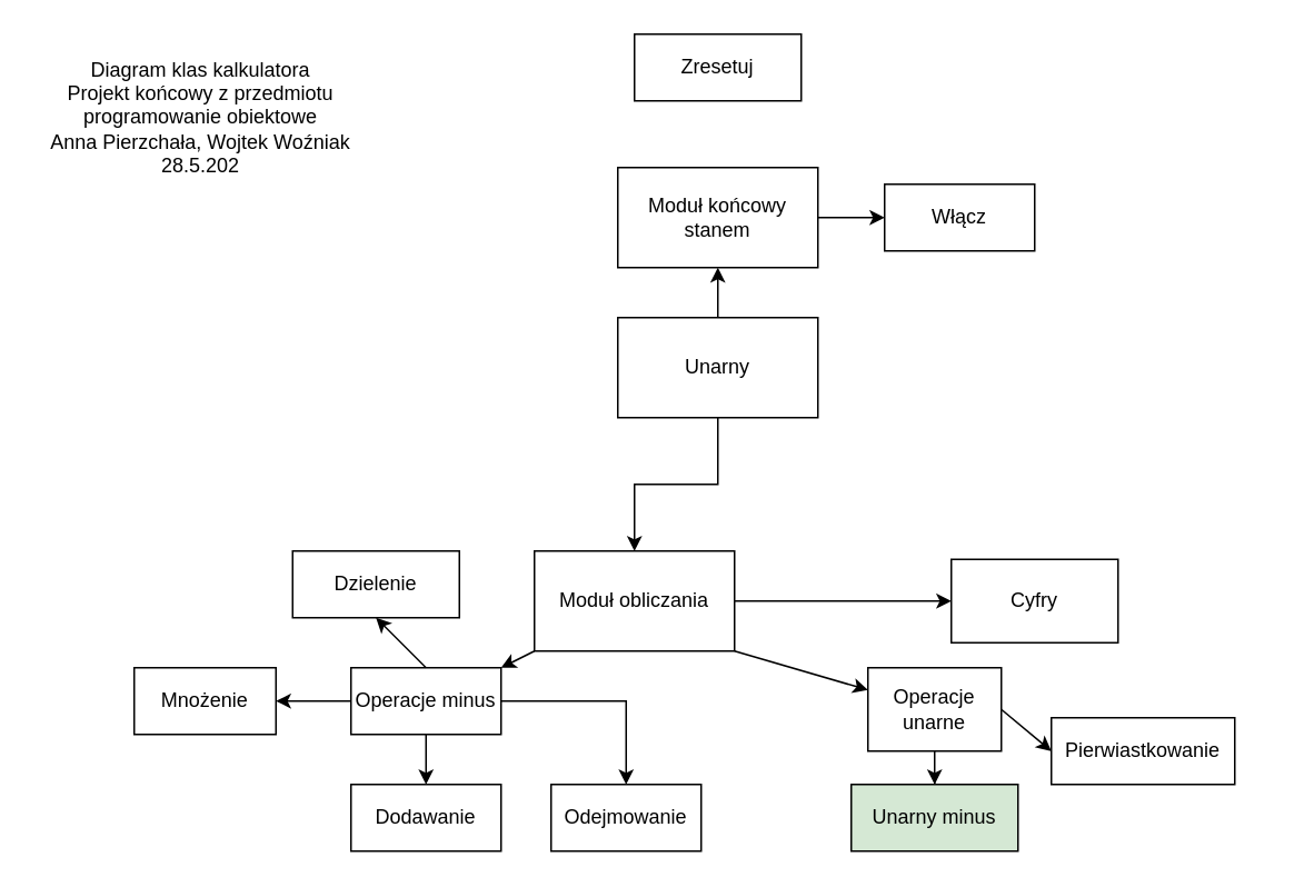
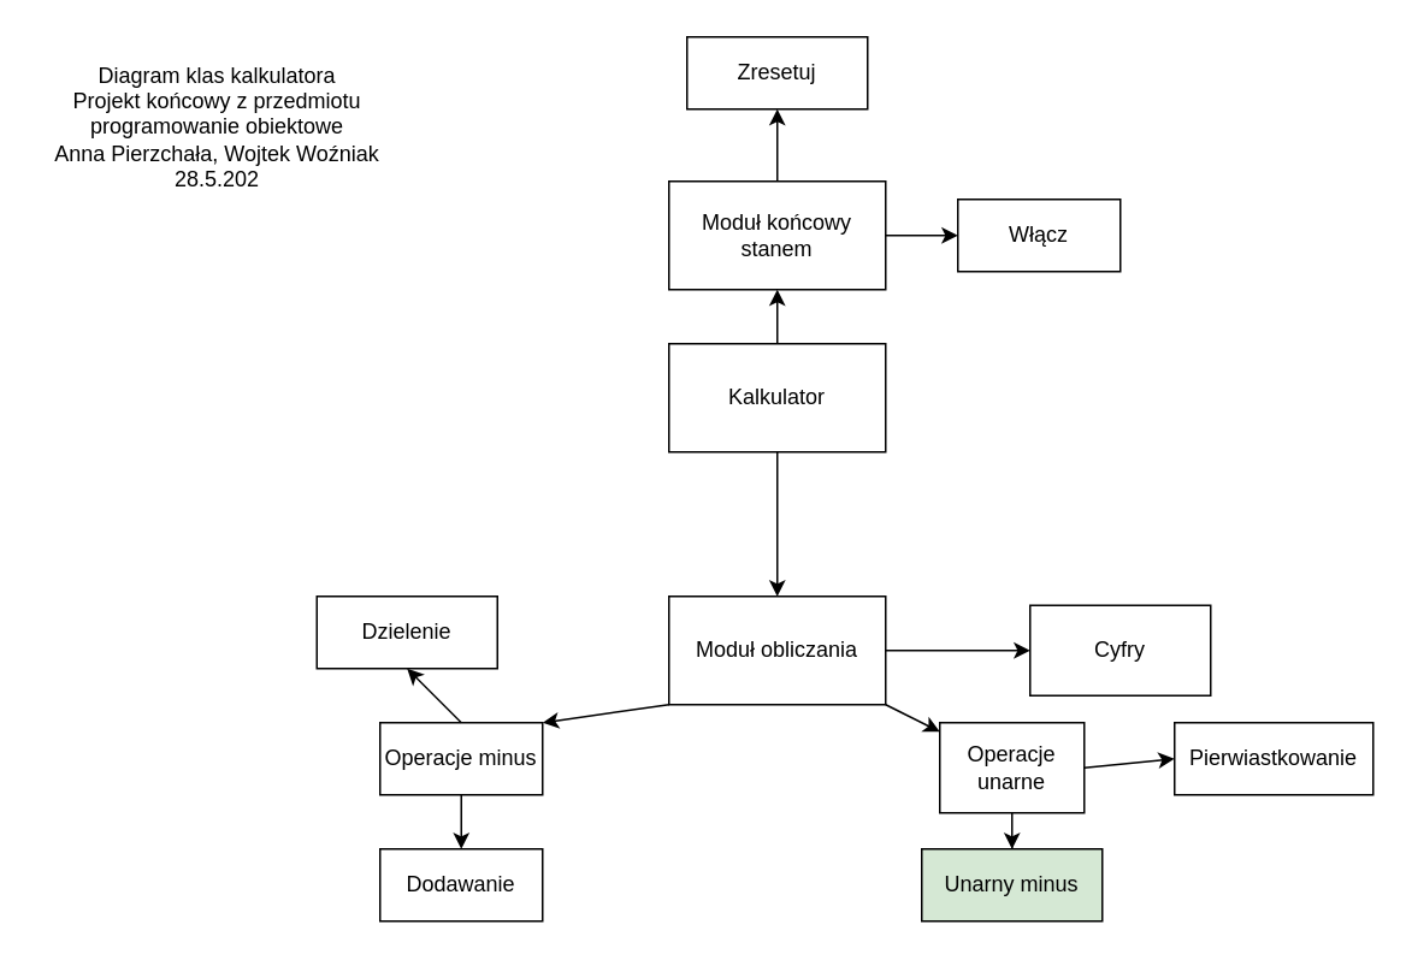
  <mxCell id="0" />
  <mxCell id="1" parent="0" />
  <mxCell id="2" value="" style="edgeStyle=orthogonalEdgeStyle;rounded=0;orthogonalLoop=1;jettySize=auto;html=1;" parent="1" source="3" target="4" edge="1"><mxGeometry relative="1" as="geometry" /></mxCell>
- <mxCell id="3" value="Unarny" style="rounded=0;whiteSpace=wrap;html=1;" parent="1" vertex="1"><mxGeometry x="370" y="190" width="120" height="60" as="geometry" /></mxCell>
- <mxCell id="4" value="Moduł obliczania" style="rounded=0;whiteSpace=wrap;html=1;" parent="1" vertex="1"><mxGeometry x="320" y="330" width="120" height="60" as="geometry" /></mxCell>
+ <mxCell id="3" value="Kalkulator" style="rounded=0;whiteSpace=wrap;html=1;" parent="1" vertex="1"><mxGeometry x="370" y="190" width="120" height="60" as="geometry" /></mxCell>
+ <mxCell id="4" value="Moduł obliczania" style="rounded=0;whiteSpace=wrap;html=1;" parent="1" vertex="1"><mxGeometry x="370" y="330" width="120" height="60" as="geometry" /></mxCell>
  <mxCell id="5" value="" style="endArrow=classic;html=1;rounded=0;exitX=0;exitY=1;exitDx=0;exitDy=0;entryX=1;entryY=0;entryDx=0;entryDy=0;" parent="1" source="4" target="7" edge="1"><mxGeometry width="50" height="50" relative="1" as="geometry"><mxPoint x="410" y="410" as="sourcePoint" /><mxPoint x="350" y="440" as="targetPoint" /></mxGeometry></mxCell>
- <mxCell id="6" value="" style="edgeStyle=orthogonalEdgeStyle;rounded=0;orthogonalLoop=1;jettySize=auto;html=1;" parent="1" source="7" target="23" edge="1"><mxGeometry relative="1" as="geometry" /></mxCell>
  <mxCell id="7" value="Operacje minus" style="rounded=0;whiteSpace=wrap;html=1;" parent="1" vertex="1"><mxGeometry x="210" y="400" width="90" height="40" as="geometry" /></mxCell>
  <mxCell id="8" value="" style="endArrow=classic;html=1;rounded=0;exitX=1;exitY=1;exitDx=0;exitDy=0;" parent="1" source="4" target="10" edge="1"><mxGeometry width="50" height="50" relative="1" as="geometry"><mxPoint x="410" y="410" as="sourcePoint" /><mxPoint x="500" y="420" as="targetPoint" /></mxGeometry></mxCell>
  <mxCell id="9" value="" style="edgeStyle=orthogonalEdgeStyle;rounded=0;orthogonalLoop=1;jettySize=auto;html=1;" parent="1" source="10" target="27" edge="1"><mxGeometry relative="1" as="geometry" /></mxCell>
  <mxCell id="10" value="Operacje unarne" style="rounded=0;whiteSpace=wrap;html=1;" parent="1" vertex="1"><mxGeometry x="520" y="400" width="80" height="50" as="geometry" /></mxCell>
  <mxCell id="11" value="" style="endArrow=classic;html=1;rounded=0;exitX=0.5;exitY=1;exitDx=0;exitDy=0;" parent="1" source="7" target="12" edge="1"><mxGeometry width="50" height="50" relative="1" as="geometry"><mxPoint x="200" y="400" as="sourcePoint" /><mxPoint x="220" y="420" as="targetPoint" /></mxGeometry></mxCell>
  <mxCell id="12" value="Dodawanie" style="rounded=0;whiteSpace=wrap;html=1;" parent="1" vertex="1"><mxGeometry x="210" y="470" width="90" height="40" as="geometry" /></mxCell>
  <mxCell id="13" value="" style="endArrow=classic;html=1;rounded=0;exitX=1;exitY=0.5;exitDx=0;exitDy=0;entryX=0;entryY=0.5;entryDx=0;entryDy=0;" parent="1" source="4" target="14" edge="1"><mxGeometry width="50" height="50" relative="1" as="geometry"><mxPoint x="410" y="400" as="sourcePoint" /><mxPoint x="560" y="340" as="targetPoint" /></mxGeometry></mxCell>
  <mxCell id="14" value="Cyfry" style="rounded=0;whiteSpace=wrap;html=1;" parent="1" vertex="1"><mxGeometry x="570" y="335" width="100" height="50" as="geometry" /></mxCell>
  <mxCell id="15" value="" style="endArrow=classic;html=1;rounded=0;exitX=0.5;exitY=0;exitDx=0;exitDy=0;" parent="1" source="3" target="18" edge="1"><mxGeometry width="50" height="50" relative="1" as="geometry"><mxPoint x="410" y="320" as="sourcePoint" /><mxPoint x="430" y="130" as="targetPoint" /></mxGeometry></mxCell>
  <mxCell id="16" style="edgeStyle=orthogonalEdgeStyle;rounded=0;orthogonalLoop=1;jettySize=auto;html=1;entryX=0;entryY=0.5;entryDx=0;entryDy=0;" parent="1" source="18" target="19" edge="1"><mxGeometry relative="1" as="geometry" /></mxCell>
+ <mxCell id="17" style="edgeStyle=orthogonalEdgeStyle;rounded=0;orthogonalLoop=1;jettySize=auto;html=1;entryX=0.5;entryY=1;entryDx=0;entryDy=0;" parent="1" source="18" target="20" edge="1"><mxGeometry relative="1" as="geometry" /></mxCell>
  <mxCell id="18" value="Moduł końcowy stanem" style="rounded=0;whiteSpace=wrap;html=1;" parent="1" vertex="1"><mxGeometry x="370" y="100" width="120" height="60" as="geometry" /></mxCell>
  <mxCell id="19" value="Włącz" style="rounded=0;whiteSpace=wrap;html=1;" parent="1" vertex="1"><mxGeometry x="530" y="110" width="90" height="40" as="geometry" /></mxCell>
  <mxCell id="20" value="Zresetuj" style="rounded=0;whiteSpace=wrap;html=1;" parent="1" vertex="1"><mxGeometry x="380" y="20" width="100" height="40" as="geometry" /></mxCell>
  <mxCell id="21" value="" style="endArrow=classic;html=1;rounded=0;exitX=1;exitY=0.5;exitDx=0;exitDy=0;entryX=0;entryY=0.5;entryDx=0;entryDy=0;" parent="1" source="10" target="22" edge="1"><mxGeometry width="50" height="50" relative="1" as="geometry"><mxPoint x="410" y="430" as="sourcePoint" /><mxPoint x="610" y="510" as="targetPoint" /></mxGeometry></mxCell>
- <mxCell id="22" value="Pierwiastkowanie" style="rounded=0;whiteSpace=wrap;html=1;" parent="1" vertex="1"><mxGeometry x="630" y="430" width="110" height="40" as="geometry" /></mxCell>
- <mxCell id="23" value="Odejmowanie" style="whiteSpace=wrap;html=1;rounded=0;" parent="1" vertex="1"><mxGeometry x="330" y="470" width="90" height="40" as="geometry" /></mxCell>
- <mxCell id="24" value="Mnożenie" style="whiteSpace=wrap;html=1;rounded=0;" parent="1" vertex="1"><mxGeometry x="80" y="400" width="85" height="40" as="geometry" /></mxCell>
+ <mxCell id="22" value="Pierwiastkowanie" style="rounded=0;whiteSpace=wrap;html=1;" parent="1" vertex="1"><mxGeometry x="650" y="400" width="110" height="40" as="geometry" /></mxCell>
  <mxCell id="25" value="" style="endArrow=classic;html=1;rounded=0;exitX=0.5;exitY=0;exitDx=0;exitDy=0;entryX=0.5;entryY=1;entryDx=0;entryDy=0;" parent="1" source="7" target="26" edge="1"><mxGeometry width="50" height="50" relative="1" as="geometry"><mxPoint x="300" y="390" as="sourcePoint" /><mxPoint x="310" y="330" as="targetPoint" /><Array as="points" /></mxGeometry></mxCell>
  <mxCell id="26" value="Dzielenie" style="rounded=0;whiteSpace=wrap;html=1;" parent="1" vertex="1"><mxGeometry x="175" y="330" width="100" height="40" as="geometry" /></mxCell>
  <mxCell id="27" value="Unarny minus" style="whiteSpace=wrap;html=1;rounded=0;fillColor=#d5e8d4;" parent="1" vertex="1"><mxGeometry x="510" y="470" width="100" height="40" as="geometry" /></mxCell>
- <mxCell id="28" value="" style="endArrow=classic;html=1;rounded=0;exitX=0;exitY=0.5;exitDx=0;exitDy=0;entryX=1;entryY=0.5;entryDx=0;entryDy=0;" parent="1" source="7" target="24" edge="1"><mxGeometry width="50" height="50" relative="1" as="geometry"><mxPoint x="430" y="350" as="sourcePoint" /><mxPoint x="480" y="300" as="targetPoint" /></mxGeometry></mxCell>
  <mxCell id="29" value="Diagram klas kalkulatora&lt;br&gt;Projekt końcowy z przedmiotu programowanie obiektowe&lt;br&gt;Anna Pierzchała, Wojtek Woźniak&lt;br&gt;28.5.202" style="text;html=1;strokeColor=none;fillColor=none;align=center;verticalAlign=middle;whiteSpace=wrap;rounded=0;" vertex="1" parent="1"><mxGeometry y="20" width="200" height="100" as="geometry" x="20" /></mxCell>
